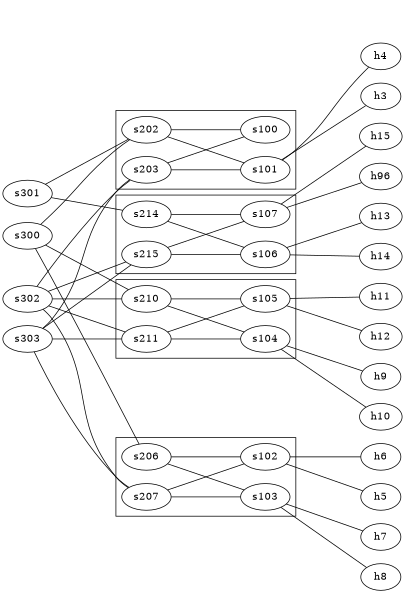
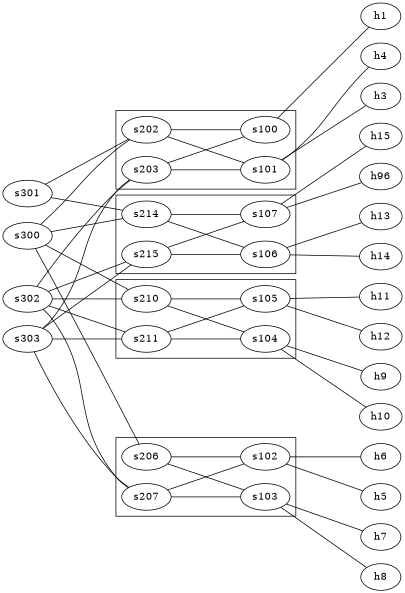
  strict graph {
    newrank=true
    rankdir=LR
    ranksep=1.3
+   h1
    h3
    h4
    h5
    h6
    h7
    h8
    h9
    h10
    h11
    h12
    h13
    h14
    h15
    n15 [label=h96]
    s203
    s202
    s214
    s215
    s207
    s206
    s210
    s211
    s100
    s101
    s106
    s107
    s102
    s103
    s104
    s105
    s302
    s303
    s300
    s301
    subgraph sub_1 {
      rank=max
+     h1
      h3
      h4
      h5
      h6
      h7
      h8
      h9
      h10
      h11
      h12
      h13
      h14
      h15
      n15
    }
    subgraph sub_2 {
      rank=same
      s203
      s202
      s214
      s215
      s207
      s206
      s210
      s211
    }
    subgraph sub_3 {
      rank=same
      s100
      s101
      s106
      s107
      s102
      s103
      s104
      s105
    }
    subgraph sub_4 {
      rank=min
      s302
      s303
      s300
      s301
    }
    subgraph cluster_5 {
      s214
      s215
      s106
      s107
    }
    subgraph cluster_6 {
      s203
      s202
      s100
      s101
    }
    subgraph cluster_7 {
      s207
      s206
      s102
      s103
    }
    subgraph cluster_8 {
      s210
      s211
      s104
      s105
    }
+   h1 -- s100
    h3 -- s101
    h4 -- s101
    h5 -- s102
    h6 -- s102
    h7 -- s103
    h8 -- s103
    h9 -- s104
    h10 -- s104
    h11 -- s105
    h12 -- s105
    h13 -- s106
    h14 -- s106
    s203 -- s100
    s203 -- s101
    s203 -- s302
    s203 -- s303
    s202 -- s100
    s202 -- s101
    s202 -- s300
    s202 -- s301
    s214 -- s106
    s215 -- s106
    s207 -- s103
    s207 -- s302
    s207 -- s303
    s206 -- s103
    s206 -- s300
    s210 -- s104
    s210 -- s105
    s211 -- s104
    s211 -- s105
    s107 -- h15
    s107 -- n15
    s107 -- s214
    s107 -- s215
    s102 -- s207
    s102 -- s206
    s302 -- s215
    s302 -- s210
    s302 -- s211
    s303 -- s215
    s303 -- s211
+   s300 -- s214
    s300 -- s210
    s301 -- s214
  }
